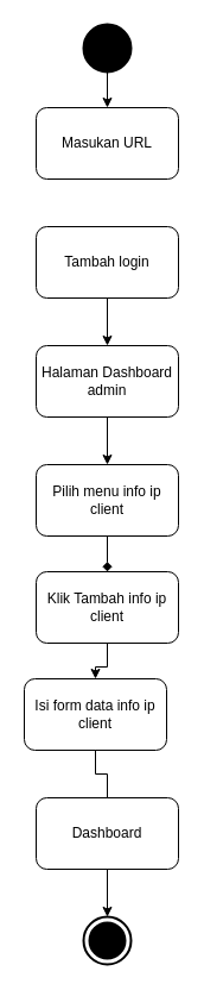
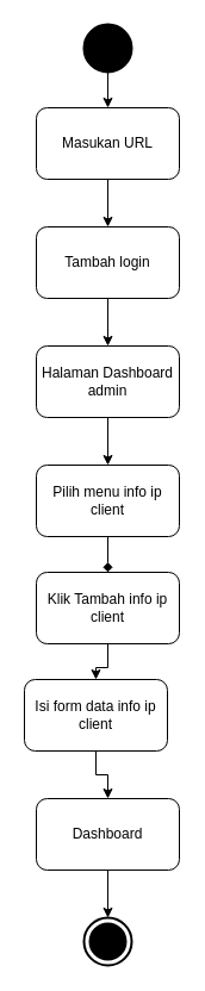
  <mxCell id="0" />
  <mxCell id="1" parent="0" />
  <mxCell id="2" value="" style="edgeStyle=orthogonalEdgeStyle;rounded=0;orthogonalLoop=1;jettySize=auto;html=1;" edge="1" parent="1" source="3" target="5"><mxGeometry relative="1" as="geometry" /></mxCell>
  <mxCell id="3" value="" style="shape=ellipse;html=1;fillColor=#000000;strokeWidth=2;verticalLabelPosition=bottom;verticalAlignment=top;perimeter=ellipsePerimeter;" vertex="1" parent="1"><mxGeometry x="70" y="20" width="40" height="40" as="geometry" /></mxCell>
+ <mxCell id="4" value="" style="edgeStyle=orthogonalEdgeStyle;rounded=0;orthogonalLoop=1;jettySize=auto;html=1;" edge="1" parent="1" source="5" target="7"><mxGeometry relative="1" as="geometry" /></mxCell>
  <mxCell id="5" value="Masukan URL " style="shape=rect;html=1;rounded=1;whiteSpace=wrap;align=center;" vertex="1" parent="1"><mxGeometry x="30" y="90" width="120" height="60" as="geometry" /></mxCell>
  <mxCell id="6" value="" style="edgeStyle=orthogonalEdgeStyle;rounded=0;orthogonalLoop=1;jettySize=auto;html=1;" edge="1" parent="1" source="7" target="9"><mxGeometry relative="1" as="geometry" /></mxCell>
  <mxCell id="7" value="Tambah login" style="shape=rect;html=1;rounded=1;whiteSpace=wrap;align=center;" vertex="1" parent="1"><mxGeometry x="30" y="190" width="120" height="60" as="geometry" /></mxCell>
  <mxCell id="8" value="" style="edgeStyle=orthogonalEdgeStyle;rounded=0;orthogonalLoop=1;jettySize=auto;html=1;" edge="1" parent="1" source="9" target="11"><mxGeometry relative="1" as="geometry" /></mxCell>
  <mxCell id="9" value="Halaman Dashboard admin" style="shape=rect;html=1;rounded=1;whiteSpace=wrap;align=center;" vertex="1" parent="1"><mxGeometry x="30" y="290" width="120" height="60" as="geometry" /></mxCell>
  <mxCell id="10" value="" style="edgeStyle=orthogonalEdgeStyle;rounded=0;orthogonalLoop=1;jettySize=auto;html=1;endArrow=diamond;" edge="1" parent="1" source="11" target="13"><mxGeometry relative="1" as="geometry" /></mxCell>
  <mxCell id="11" value="Pilih menu info ip client" style="shape=rect;html=1;rounded=1;whiteSpace=wrap;align=center;" vertex="1" parent="1"><mxGeometry x="30" y="390" width="120" height="60" as="geometry" /></mxCell>
  <mxCell id="12" value="" style="edgeStyle=orthogonalEdgeStyle;rounded=0;orthogonalLoop=1;jettySize=auto;html=1;" edge="1" parent="1" source="13" target="18"><mxGeometry relative="1" as="geometry" /></mxCell>
  <mxCell id="13" value="Klik Tambah info ip client" style="shape=rect;html=1;rounded=1;whiteSpace=wrap;align=center;" vertex="1" parent="1"><mxGeometry x="30" y="480" width="120" height="60" as="geometry" /></mxCell>
  <mxCell id="14" value="" style="edgeStyle=orthogonalEdgeStyle;rounded=0;orthogonalLoop=1;jettySize=auto;html=1;" edge="1" parent="1" source="15" target="16"><mxGeometry relative="1" as="geometry" /></mxCell>
  <mxCell id="15" value="Dashboard" style="shape=rect;html=1;rounded=1;whiteSpace=wrap;align=center;" vertex="1" parent="1"><mxGeometry x="30" y="670" width="120" height="60" as="geometry" /></mxCell>
  <mxCell id="16" value="" style="html=1;shape=mxgraph.sysml.actFinal;strokeWidth=2;verticalLabelPosition=bottom;verticalAlignment=top;" vertex="1" parent="1"><mxGeometry x="70" y="770" width="40" height="40" as="geometry" /></mxCell>
- <mxCell id="17" value="" style="edgeStyle=orthogonalEdgeStyle;rounded=0;orthogonalLoop=1;jettySize=auto;html=1;endArrow=none;" edge="1" parent="1" source="18" target="15"><mxGeometry relative="1" as="geometry" /></mxCell>
+ <mxCell id="17" value="" style="edgeStyle=orthogonalEdgeStyle;rounded=0;orthogonalLoop=1;jettySize=auto;html=1;" edge="1" parent="1" source="18" target="15"><mxGeometry relative="1" as="geometry" /></mxCell>
  <mxCell id="18" value="Isi form data info ip client" style="shape=rect;html=1;rounded=1;whiteSpace=wrap;align=center;" vertex="1" parent="1"><mxGeometry x="20" y="570" width="120" height="60" as="geometry" /></mxCell>
